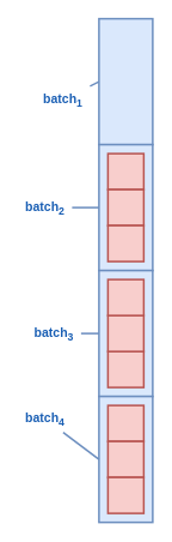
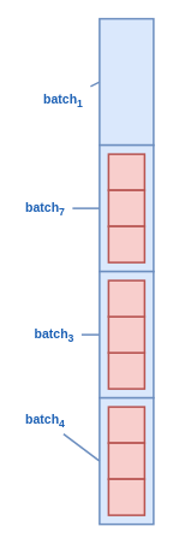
  <mxCell id="0" />
  <mxCell id="1" parent="0" />
  <mxCell id="2" value="" style="rounded=0;whiteSpace=wrap;html=1;fillColor=#dae8fc;strokeColor=#6c8ebf;strokeWidth=2;" parent="1" vertex="1"><mxGeometry x="110" y="20" width="60" height="140" as="geometry" /></mxCell>
  <mxCell id="3" value="" style="rounded=0;whiteSpace=wrap;html=1;fillColor=#dae8fc;strokeColor=#6c8ebf;strokeWidth=2;" parent="1" vertex="1"><mxGeometry x="110" y="160" width="60" height="140" as="geometry" /></mxCell>
  <mxCell id="4" value="" style="rounded=0;whiteSpace=wrap;html=1;fillColor=#dae8fc;strokeColor=#6c8ebf;strokeWidth=2;" parent="1" vertex="1"><mxGeometry x="110" y="300" width="60" height="140" as="geometry" /></mxCell>
  <mxCell id="5" value="" style="rounded=0;whiteSpace=wrap;html=1;fillColor=#dae8fc;strokeColor=#6c8ebf;strokeWidth=2;" parent="1" vertex="1"><mxGeometry x="110" y="440" width="60" height="140" as="geometry" /></mxCell>
  <mxCell id="6" value="" style="rounded=0;whiteSpace=wrap;html=1;fillColor=#f8cecc;strokeColor=#b85450;strokeWidth=2;" parent="1" vertex="1"><mxGeometry x="120" y="170" width="40" height="40" as="geometry" /></mxCell>
  <mxCell id="7" value="" style="rounded=0;whiteSpace=wrap;html=1;fillColor=#f8cecc;strokeColor=#b85450;strokeWidth=2;" parent="1" vertex="1"><mxGeometry x="120" y="210" width="40" height="40" as="geometry" /></mxCell>
  <mxCell id="8" value="" style="rounded=0;whiteSpace=wrap;html=1;fillColor=#f8cecc;strokeColor=#b85450;strokeWidth=2;" parent="1" vertex="1"><mxGeometry x="120" y="250" width="40" height="40" as="geometry" /></mxCell>
  <mxCell id="9" value="" style="rounded=0;whiteSpace=wrap;html=1;fillColor=#f8cecc;strokeColor=#b85450;strokeWidth=2;" parent="1" vertex="1"><mxGeometry x="120" y="390" width="40" height="40" as="geometry" /></mxCell>
  <mxCell id="10" value="" style="rounded=0;whiteSpace=wrap;html=1;fillColor=#f8cecc;strokeColor=#b85450;strokeWidth=2;" parent="1" vertex="1"><mxGeometry x="120" y="350" width="40" height="40" as="geometry" /></mxCell>
  <mxCell id="11" value="" style="rounded=0;whiteSpace=wrap;html=1;fillColor=#f8cecc;strokeColor=#b85450;strokeWidth=2;" parent="1" vertex="1"><mxGeometry x="120" y="310" width="40" height="40" as="geometry" /></mxCell>
  <mxCell id="12" value="" style="rounded=0;whiteSpace=wrap;html=1;fillColor=#f8cecc;strokeColor=#b85450;strokeWidth=2;" parent="1" vertex="1"><mxGeometry x="120" y="450" width="40" height="40" as="geometry" /></mxCell>
  <mxCell id="13" value="" style="rounded=0;whiteSpace=wrap;html=1;fillColor=#f8cecc;strokeColor=#b85450;strokeWidth=2;" parent="1" vertex="1"><mxGeometry x="120" y="490" width="40" height="40" as="geometry" /></mxCell>
  <mxCell id="14" value="" style="rounded=0;whiteSpace=wrap;html=1;fillColor=#f8cecc;strokeColor=#b85450;strokeWidth=2;" parent="1" vertex="1"><mxGeometry x="120" y="530" width="40" height="40" as="geometry" /></mxCell>
  <mxCell id="15" style="rounded=0;orthogonalLoop=1;jettySize=auto;html=1;entryX=0;entryY=0.5;entryDx=0;entryDy=0;endArrow=none;endFill=0;strokeWidth=2;fillColor=#dae8fc;strokeColor=#6c8ebf;" parent="1" source="16" target="2" edge="1"><mxGeometry relative="1" as="geometry" /></mxCell>
  <mxCell id="16" value="&lt;font color=&quot;#1a5fb4&quot;&gt;&lt;b&gt;&lt;font style=&quot;font-size: 14px;&quot;&gt;batch&lt;sub&gt;1&lt;/sub&gt;&lt;/font&gt;&lt;/b&gt;&lt;/font&gt;" style="text;html=1;align=center;verticalAlign=middle;whiteSpace=wrap;rounded=0;" parent="1" vertex="1"><mxGeometry x="40" y="95" width="60" height="30" as="geometry" /></mxCell>
  <mxCell id="17" style="rounded=0;orthogonalLoop=1;jettySize=auto;html=1;entryX=0;entryY=0.5;entryDx=0;entryDy=0;endArrow=none;endFill=0;strokeWidth=2;strokeColor=#6c8ebf;fillColor=#dae8fc;" parent="1" source="18" target="3" edge="1"><mxGeometry relative="1" as="geometry" /></mxCell>
- <mxCell id="18" value="&lt;font color=&quot;#1a5fb4&quot;&gt;&lt;b&gt;&lt;font style=&quot;font-size: 14px;&quot;&gt;batch&lt;sub&gt;2&lt;/sub&gt;&lt;/font&gt;&lt;/b&gt;&lt;/font&gt;" style="text;html=1;align=center;verticalAlign=middle;whiteSpace=wrap;rounded=0;" parent="1" vertex="1"><mxGeometry x="20" y="215" width="60" height="30" as="geometry" /></mxCell>
+ <mxCell id="18" value="&lt;font color=&quot;#1a5fb4&quot;&gt;&lt;b&gt;&lt;font style=&quot;font-size: 14px;&quot;&gt;batch&lt;sub&gt;7&lt;/sub&gt;&lt;/font&gt;&lt;/b&gt;&lt;/font&gt;" style="text;html=1;align=center;verticalAlign=middle;whiteSpace=wrap;rounded=0;" parent="1" vertex="1"><mxGeometry x="20" y="215" width="60" height="30" as="geometry" /></mxCell>
  <mxCell id="19" style="rounded=0;orthogonalLoop=1;jettySize=auto;html=1;entryX=0;entryY=0.5;entryDx=0;entryDy=0;endArrow=none;endFill=0;strokeWidth=2;strokeColor=#6c8ebf;fillColor=#dae8fc;" parent="1" source="20" target="4" edge="1"><mxGeometry relative="1" as="geometry" /></mxCell>
  <mxCell id="20" value="&lt;font color=&quot;#1a5fb4&quot;&gt;&lt;b&gt;&lt;font style=&quot;font-size: 14px;&quot;&gt;batch&lt;sub&gt;3&lt;/sub&gt;&lt;/font&gt;&lt;/b&gt;&lt;/font&gt;" style="text;html=1;align=center;verticalAlign=middle;whiteSpace=wrap;rounded=0;" parent="1" vertex="1"><mxGeometry x="30" y="355" width="60" height="30" as="geometry" /></mxCell>
  <mxCell id="21" style="rounded=0;orthogonalLoop=1;jettySize=auto;html=1;entryX=0;entryY=0.5;entryDx=0;entryDy=0;endArrow=none;endFill=0;strokeWidth=2;strokeColor=#6c8ebf;fillColor=#dae8fc;" parent="1" source="22" target="5" edge="1"><mxGeometry relative="1" as="geometry" /></mxCell>
  <mxCell id="22" value="&lt;font color=&quot;#1a5fb4&quot;&gt;&lt;b&gt;&lt;font style=&quot;font-size: 14px;&quot;&gt;batch&lt;sub&gt;4&lt;/sub&gt;&lt;/font&gt;&lt;/b&gt;&lt;/font&gt;" style="text;html=1;align=center;verticalAlign=middle;whiteSpace=wrap;rounded=0;" parent="1" vertex="1"><mxGeometry x="20" y="450" width="60" height="30" as="geometry" /></mxCell>
